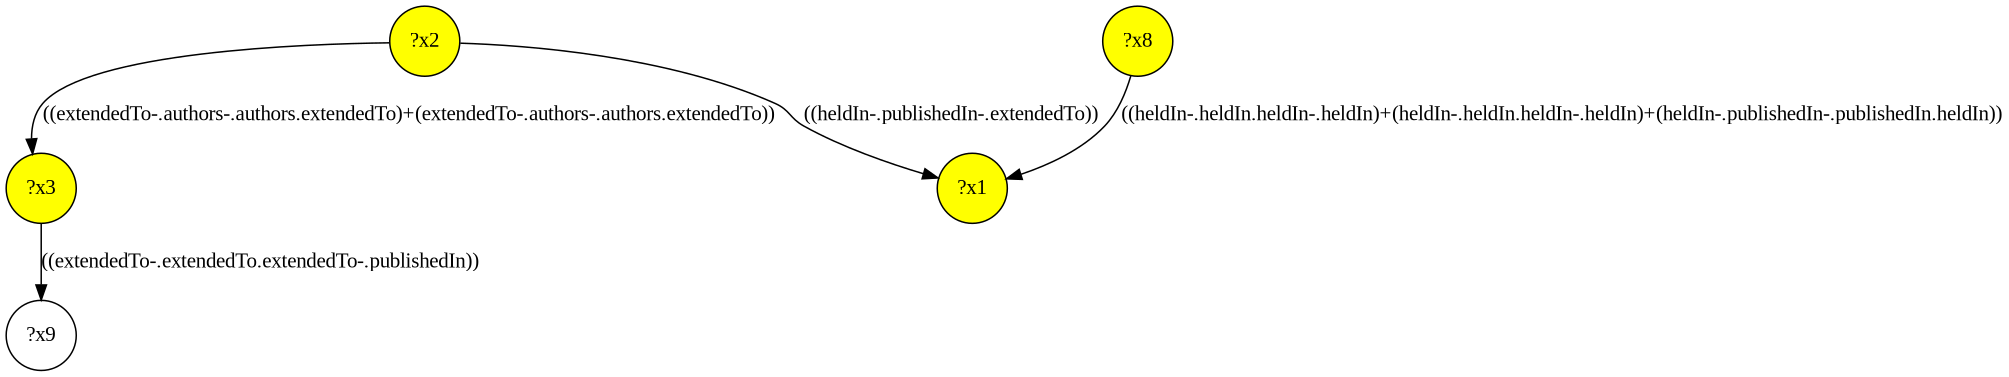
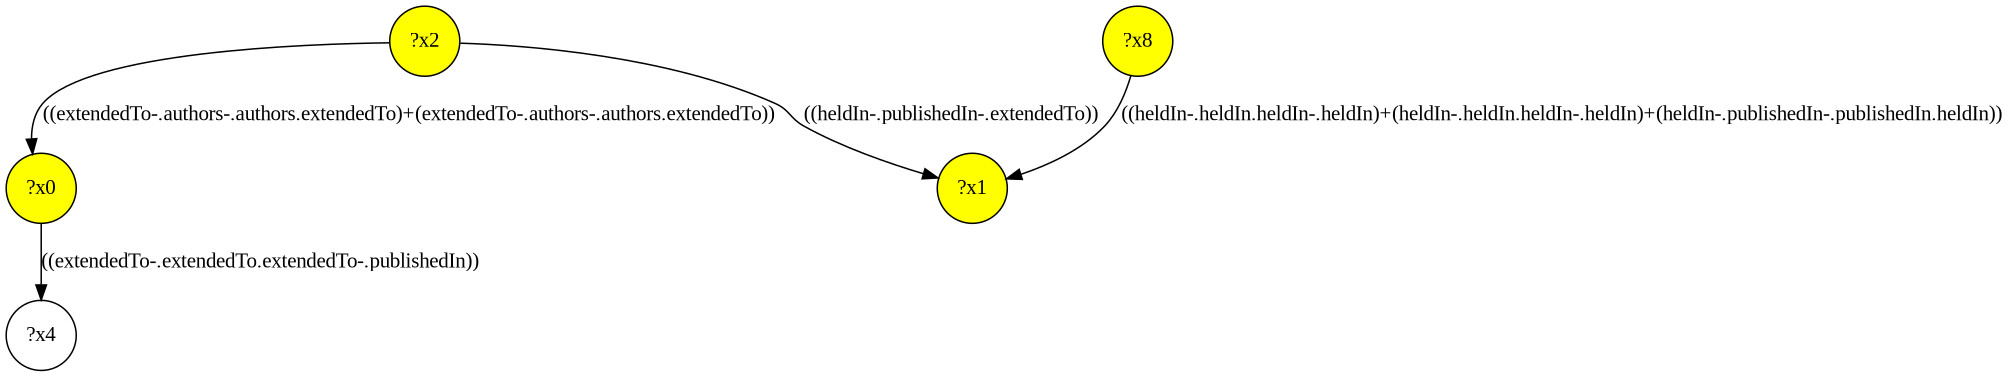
  digraph {
    fontname="Liberation Serif"
    node [fillcolor=yellow fontname="Liberation Serif" shape=circle style="filled,"]
    edge [fontname="Liberation Serif"]
-   n1 [label="?x3"]
-   n2 [label="?x9" fillcolor="" style=""]
+   n1 [label="?x0"]
+   n2 [label="?x4" fillcolor="" style=""]
    n3 [label="?x2"]
    n4 [label="?x1"]
    n5 [label="?x8"]
    n1 -> n2 [label="((extendedTo-.extendedTo.extendedTo-.publishedIn))"]
    n3 -> n1 [label="((extendedTo-.authors-.authors.extendedTo)+(extendedTo-.authors-.authors.extendedTo))"]
    n3 -> n4 [label="((heldIn-.publishedIn-.extendedTo))"]
    n5 -> n4 [label="((heldIn-.heldIn.heldIn-.heldIn)+(heldIn-.heldIn.heldIn-.heldIn)+(heldIn-.publishedIn-.publishedIn.heldIn))"]
  }
